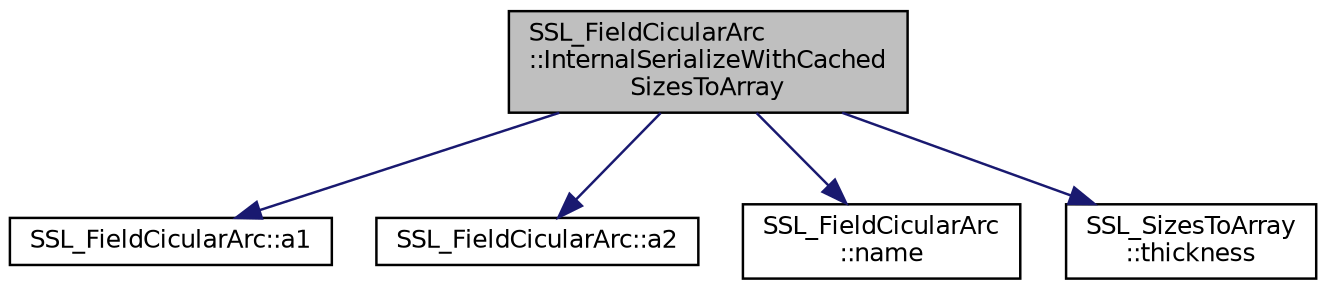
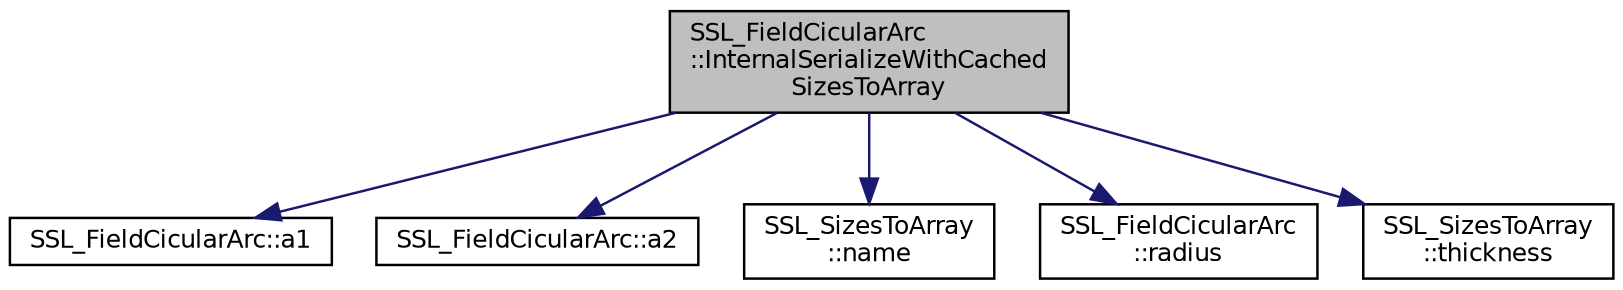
  digraph {
    rankdir=TB
    node [color=black fillcolor=white fontname=Helvetica fontsize=10 shape=record style=filled]
    edge [color=midnightblue fontname=Helvetica fontsize=10 labelfontname=Helvetica labelfontsize=10 style=solid]
    n1 [fillcolor=grey75 fontcolor=black height=0.2 label="SSL_FieldCicularArc\l::InternalSerializeWithCached\lSizesToArray" width=0.4]
    n2 [height=0.2 label="SSL_FieldCicularArc::a1" width=0.4]
    n3 [height=0.2 label="SSL_FieldCicularArc::a2" width=0.4]
-   n4 [height=0.2 label="SSL_FieldCicularArc\l::name" width=0.4]
+   n4 [height=0.2 label="SSL_SizesToArray\l::name" width=0.4]
+   n5 [height=0.2 label="SSL_FieldCicularArc\l::radius" width=0.4]
    n6 [height=0.2 label="SSL_SizesToArray\l::thickness" width=0.4]
    n1 -> n2
    n1 -> n3
    n1 -> n4
+   n1 -> n5
    n1 -> n6
  }
